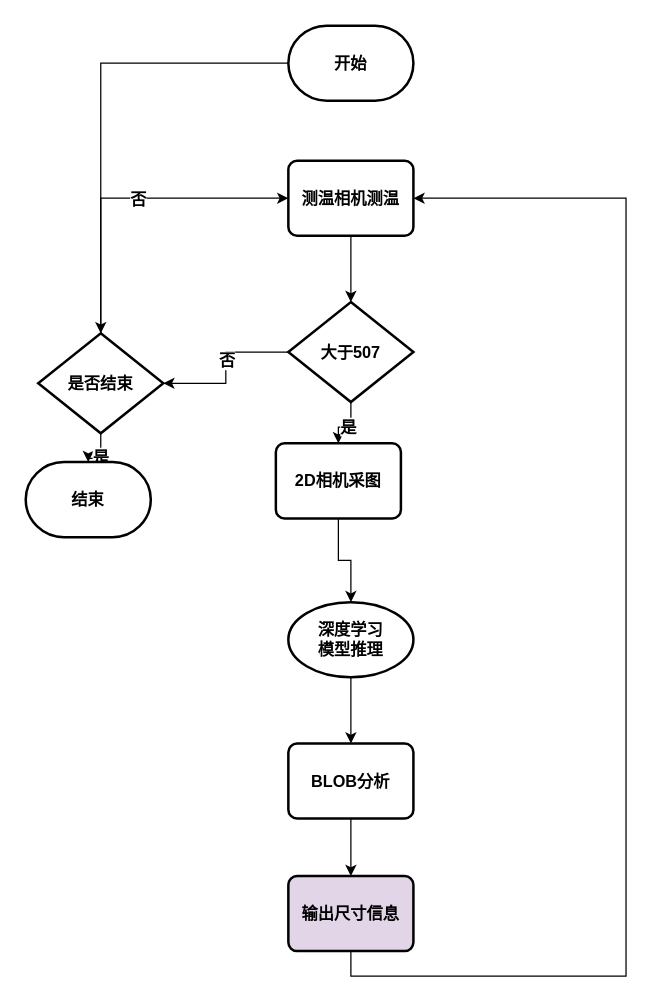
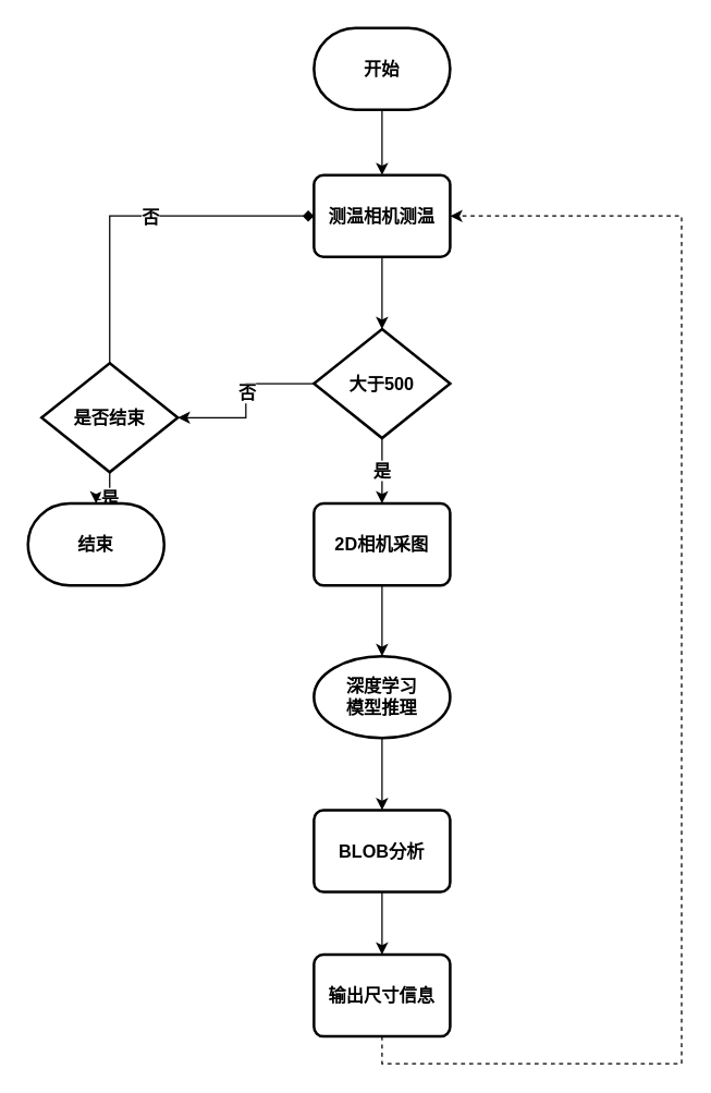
  <mxCell id="0" />
  <mxCell id="1" parent="0" />
- <mxCell id="2" value="" style="edgeStyle=orthogonalEdgeStyle;rounded=0;orthogonalLoop=1;jettySize=auto;html=1;fontSize=13;fontStyle=1;" edge="1" parent="1" source="3" target="14"><mxGeometry relative="1" as="geometry" /></mxCell>
+ <mxCell id="2" value="" style="edgeStyle=orthogonalEdgeStyle;rounded=0;orthogonalLoop=1;jettySize=auto;html=1;fontSize=13;fontStyle=1" edge="1" parent="1" source="3" target="9"><mxGeometry relative="1" as="geometry" /></mxCell>
  <mxCell id="3" value="开始" style="strokeWidth=2;html=1;shape=mxgraph.flowchart.terminator;whiteSpace=wrap;fontSize=13;fontStyle=1" vertex="1" parent="1"><mxGeometry x="230" y="20" width="100" height="60" as="geometry" /></mxCell>
  <mxCell id="4" value="是" style="edgeStyle=orthogonalEdgeStyle;rounded=0;orthogonalLoop=1;jettySize=auto;html=1;fontSize=13;fontStyle=1" edge="1" parent="1" source="7" target="16"><mxGeometry relative="1" as="geometry" /></mxCell>
  <mxCell id="5" value="" style="edgeStyle=orthogonalEdgeStyle;rounded=0;orthogonalLoop=1;jettySize=auto;html=1;fontSize=13;fontStyle=1" edge="1" parent="1" source="7" target="14"><mxGeometry relative="1" as="geometry" /></mxCell>
  <mxCell id="6" value="否" style="edgeLabel;html=1;align=center;verticalAlign=middle;resizable=0;points=[];fontSize=13;fontStyle=1" vertex="1" connectable="0" parent="5"><mxGeometry x="-0.104" y="1" relative="1" as="geometry"><mxPoint x="-1" as="offset" /></mxGeometry></mxCell>
- <mxCell id="7" value="大于507" style="strokeWidth=2;html=1;shape=mxgraph.flowchart.decision;whiteSpace=wrap;fontSize=13;fontStyle=1" vertex="1" parent="1"><mxGeometry x="230" y="241" width="100" height="80" as="geometry" /></mxCell>
+ <mxCell id="7" value="大于500" style="strokeWidth=2;html=1;shape=mxgraph.flowchart.decision;whiteSpace=wrap;fontSize=13;fontStyle=1" vertex="1" parent="1"><mxGeometry x="230" y="241" width="100" height="80" as="geometry" /></mxCell>
  <mxCell id="8" value="" style="edgeStyle=orthogonalEdgeStyle;rounded=0;orthogonalLoop=1;jettySize=auto;html=1;fontSize=13;fontStyle=1" edge="1" parent="1" source="9" target="7"><mxGeometry relative="1" as="geometry" /></mxCell>
  <mxCell id="9" value="测温相机测温" style="rounded=1;whiteSpace=wrap;html=1;absoluteArcSize=1;arcSize=14;strokeWidth=2;fontSize=13;fontStyle=1" vertex="1" parent="1"><mxGeometry x="230" y="128" width="100" height="60" as="geometry" /></mxCell>
- <mxCell id="10" style="edgeStyle=orthogonalEdgeStyle;rounded=0;orthogonalLoop=1;jettySize=auto;html=1;exitX=0.5;exitY=0;exitDx=0;exitDy=0;exitPerimeter=0;entryX=0;entryY=0.5;entryDx=0;entryDy=0;fontSize=13;fontStyle=1" edge="1" parent="1" source="14" target="9"><mxGeometry relative="1" as="geometry" /></mxCell>
+ <mxCell id="10" style="edgeStyle=orthogonalEdgeStyle;rounded=0;orthogonalLoop=1;jettySize=auto;html=1;exitX=0.5;exitY=0;exitDx=0;exitDy=0;exitPerimeter=0;entryX=0;entryY=0.5;entryDx=0;entryDy=0;fontSize=13;fontStyle=1;endArrow=diamond;" edge="1" parent="1" source="14" target="9"><mxGeometry relative="1" as="geometry" /></mxCell>
  <mxCell id="11" value="否" style="edgeLabel;html=1;align=center;verticalAlign=middle;resizable=0;points=[];fontSize=13;fontStyle=1" vertex="1" connectable="0" parent="10"><mxGeometry x="0.06" relative="1" as="geometry"><mxPoint as="offset" /></mxGeometry></mxCell>
  <mxCell id="12" value="" style="edgeStyle=orthogonalEdgeStyle;rounded=0;orthogonalLoop=1;jettySize=auto;html=1;fontSize=13;fontStyle=1" edge="1" parent="1" source="14" target="23"><mxGeometry relative="1" as="geometry" /></mxCell>
  <mxCell id="13" value="是" style="edgeLabel;html=1;align=center;verticalAlign=middle;resizable=0;points=[];fontSize=13;fontStyle=1" vertex="1" connectable="0" parent="12"><mxGeometry x="0.016" y="-1" relative="1" as="geometry"><mxPoint y="1" as="offset" /></mxGeometry></mxCell>
  <mxCell id="14" value="是否结束" style="strokeWidth=2;html=1;shape=mxgraph.flowchart.decision;whiteSpace=wrap;fontSize=13;fontStyle=1" vertex="1" parent="1"><mxGeometry x="30" y="266" width="100" height="80" as="geometry" /></mxCell>
  <mxCell id="15" value="" style="edgeStyle=orthogonalEdgeStyle;rounded=0;orthogonalLoop=1;jettySize=auto;html=1;fontSize=13;fontStyle=1" edge="1" parent="1" source="16" target="18"><mxGeometry relative="1" as="geometry" /></mxCell>
- <mxCell id="16" value="2D相机采图" style="rounded=1;whiteSpace=wrap;html=1;absoluteArcSize=1;arcSize=14;strokeWidth=2;fontSize=13;fontStyle=1" vertex="1" parent="1"><mxGeometry x="220" y="354" width="100" height="60" as="geometry" /></mxCell>
+ <mxCell id="16" value="2D相机采图" style="rounded=1;whiteSpace=wrap;html=1;absoluteArcSize=1;arcSize=14;strokeWidth=2;fontSize=13;fontStyle=1" vertex="1" parent="1"><mxGeometry x="230" y="369" width="100" height="60" as="geometry" /></mxCell>
  <mxCell id="17" value="" style="edgeStyle=orthogonalEdgeStyle;rounded=0;orthogonalLoop=1;jettySize=auto;html=1;fontSize=13;fontStyle=1" edge="1" parent="1" source="18" target="20"><mxGeometry relative="1" as="geometry" /></mxCell>
  <mxCell id="18" value="深度学习&lt;div style=&quot;font-size: 13px;&quot;&gt;模型推理&lt;/div&gt;" style="ellipse;whiteSpace=wrap;html=1;absoluteArcSize=1;arcSize=14;strokeWidth=2;fontSize=13;fontStyle=1;" vertex="1" parent="1"><mxGeometry x="230" y="481" width="100" height="60" as="geometry" /></mxCell>
  <mxCell id="19" value="" style="edgeStyle=orthogonalEdgeStyle;rounded=0;orthogonalLoop=1;jettySize=auto;html=1;fontSize=13;fontStyle=1" edge="1" parent="1" source="20" target="22"><mxGeometry relative="1" as="geometry" /></mxCell>
  <mxCell id="20" value="BLOB分析" style="rounded=1;whiteSpace=wrap;html=1;absoluteArcSize=1;arcSize=14;strokeWidth=2;fontSize=13;fontStyle=1" vertex="1" parent="1"><mxGeometry x="230" y="594" width="100" height="60" as="geometry" /></mxCell>
- <mxCell id="21" style="edgeStyle=orthogonalEdgeStyle;rounded=0;orthogonalLoop=1;jettySize=auto;html=1;exitX=0.5;exitY=1;exitDx=0;exitDy=0;entryX=1;entryY=0.5;entryDx=0;entryDy=0;" edge="1" parent="1" source="22" target="9"><mxGeometry relative="1" as="geometry"><Array as="points"><mxPoint x="280" y="780" /><mxPoint x="500" y="780" /><mxPoint x="500" y="158" /></Array></mxGeometry></mxCell>
- <mxCell id="22" value="输出尺寸信息" style="rounded=1;whiteSpace=wrap;html=1;absoluteArcSize=1;arcSize=14;strokeWidth=2;fontSize=13;fontStyle=1;fillColor=#e1d5e7;" vertex="1" parent="1"><mxGeometry x="230" y="700" width="100" height="60" as="geometry" /></mxCell>
+ <mxCell id="21" style="edgeStyle=orthogonalEdgeStyle;rounded=0;orthogonalLoop=1;jettySize=auto;html=1;exitX=0.5;exitY=1;exitDx=0;exitDy=0;entryX=1;entryY=0.5;entryDx=0;entryDy=0;dashed=1;" edge="1" parent="1" source="22" target="9"><mxGeometry relative="1" as="geometry"><Array as="points"><mxPoint x="280" y="780" /><mxPoint x="500" y="780" /><mxPoint x="500" y="158" /></Array></mxGeometry></mxCell>
+ <mxCell id="22" value="输出尺寸信息" style="rounded=1;whiteSpace=wrap;html=1;absoluteArcSize=1;arcSize=14;strokeWidth=2;fontSize=13;fontStyle=1" vertex="1" parent="1"><mxGeometry x="230" y="700" width="100" height="60" as="geometry" /></mxCell>
  <mxCell id="23" value="结束" style="strokeWidth=2;html=1;shape=mxgraph.flowchart.terminator;whiteSpace=wrap;fontSize=13;fontStyle=1" vertex="1" parent="1"><mxGeometry x="20" y="369" width="100" height="60" as="geometry" /></mxCell>
